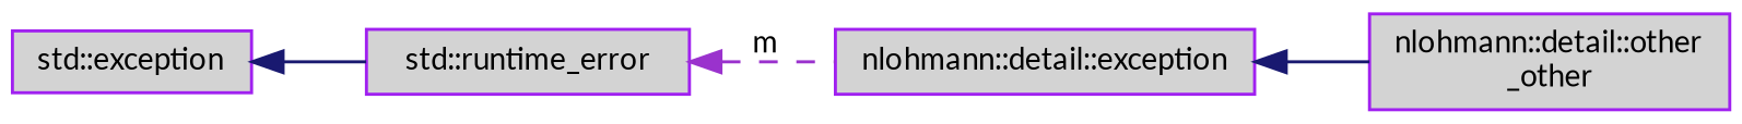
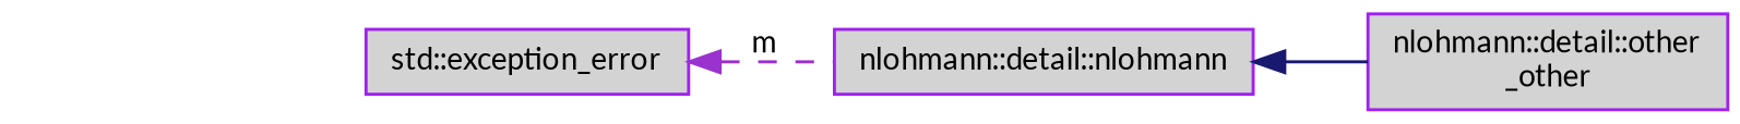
  digraph {
    fontname=Lato
    rankdir=LR
    node [color=purple fillcolor=lightgrey fontname=Lato fontsize=10 shape=record style=filled]
    edge [color=midnightblue dir=back fontname=Lato fontsize=10 labelfontname=Helvetica labelfontsize=10 style=solid]
    n1 [fontcolor=black height=0.2 label="nlohmann::detail::other\l_other" width=0.4]
-   n2 [height=0.2 label="nlohmann::detail::exception" width=0.4]
-   n3 [height=0.2 label="std::exception" width=0.4]
-   n4 [height=0.2 label="std::runtime_error" width=0.4]
+   n2 [height=0.2 label="nlohmann::detail::nlohmann" width=0.4]
+   n4 [height=0.2 label="std::exception_error" width=0.4]
    n2 -> n1
-   n3 -> n4
    n4 -> n2 [color=darkorchid3 label=" m" style=dashed]
  }
